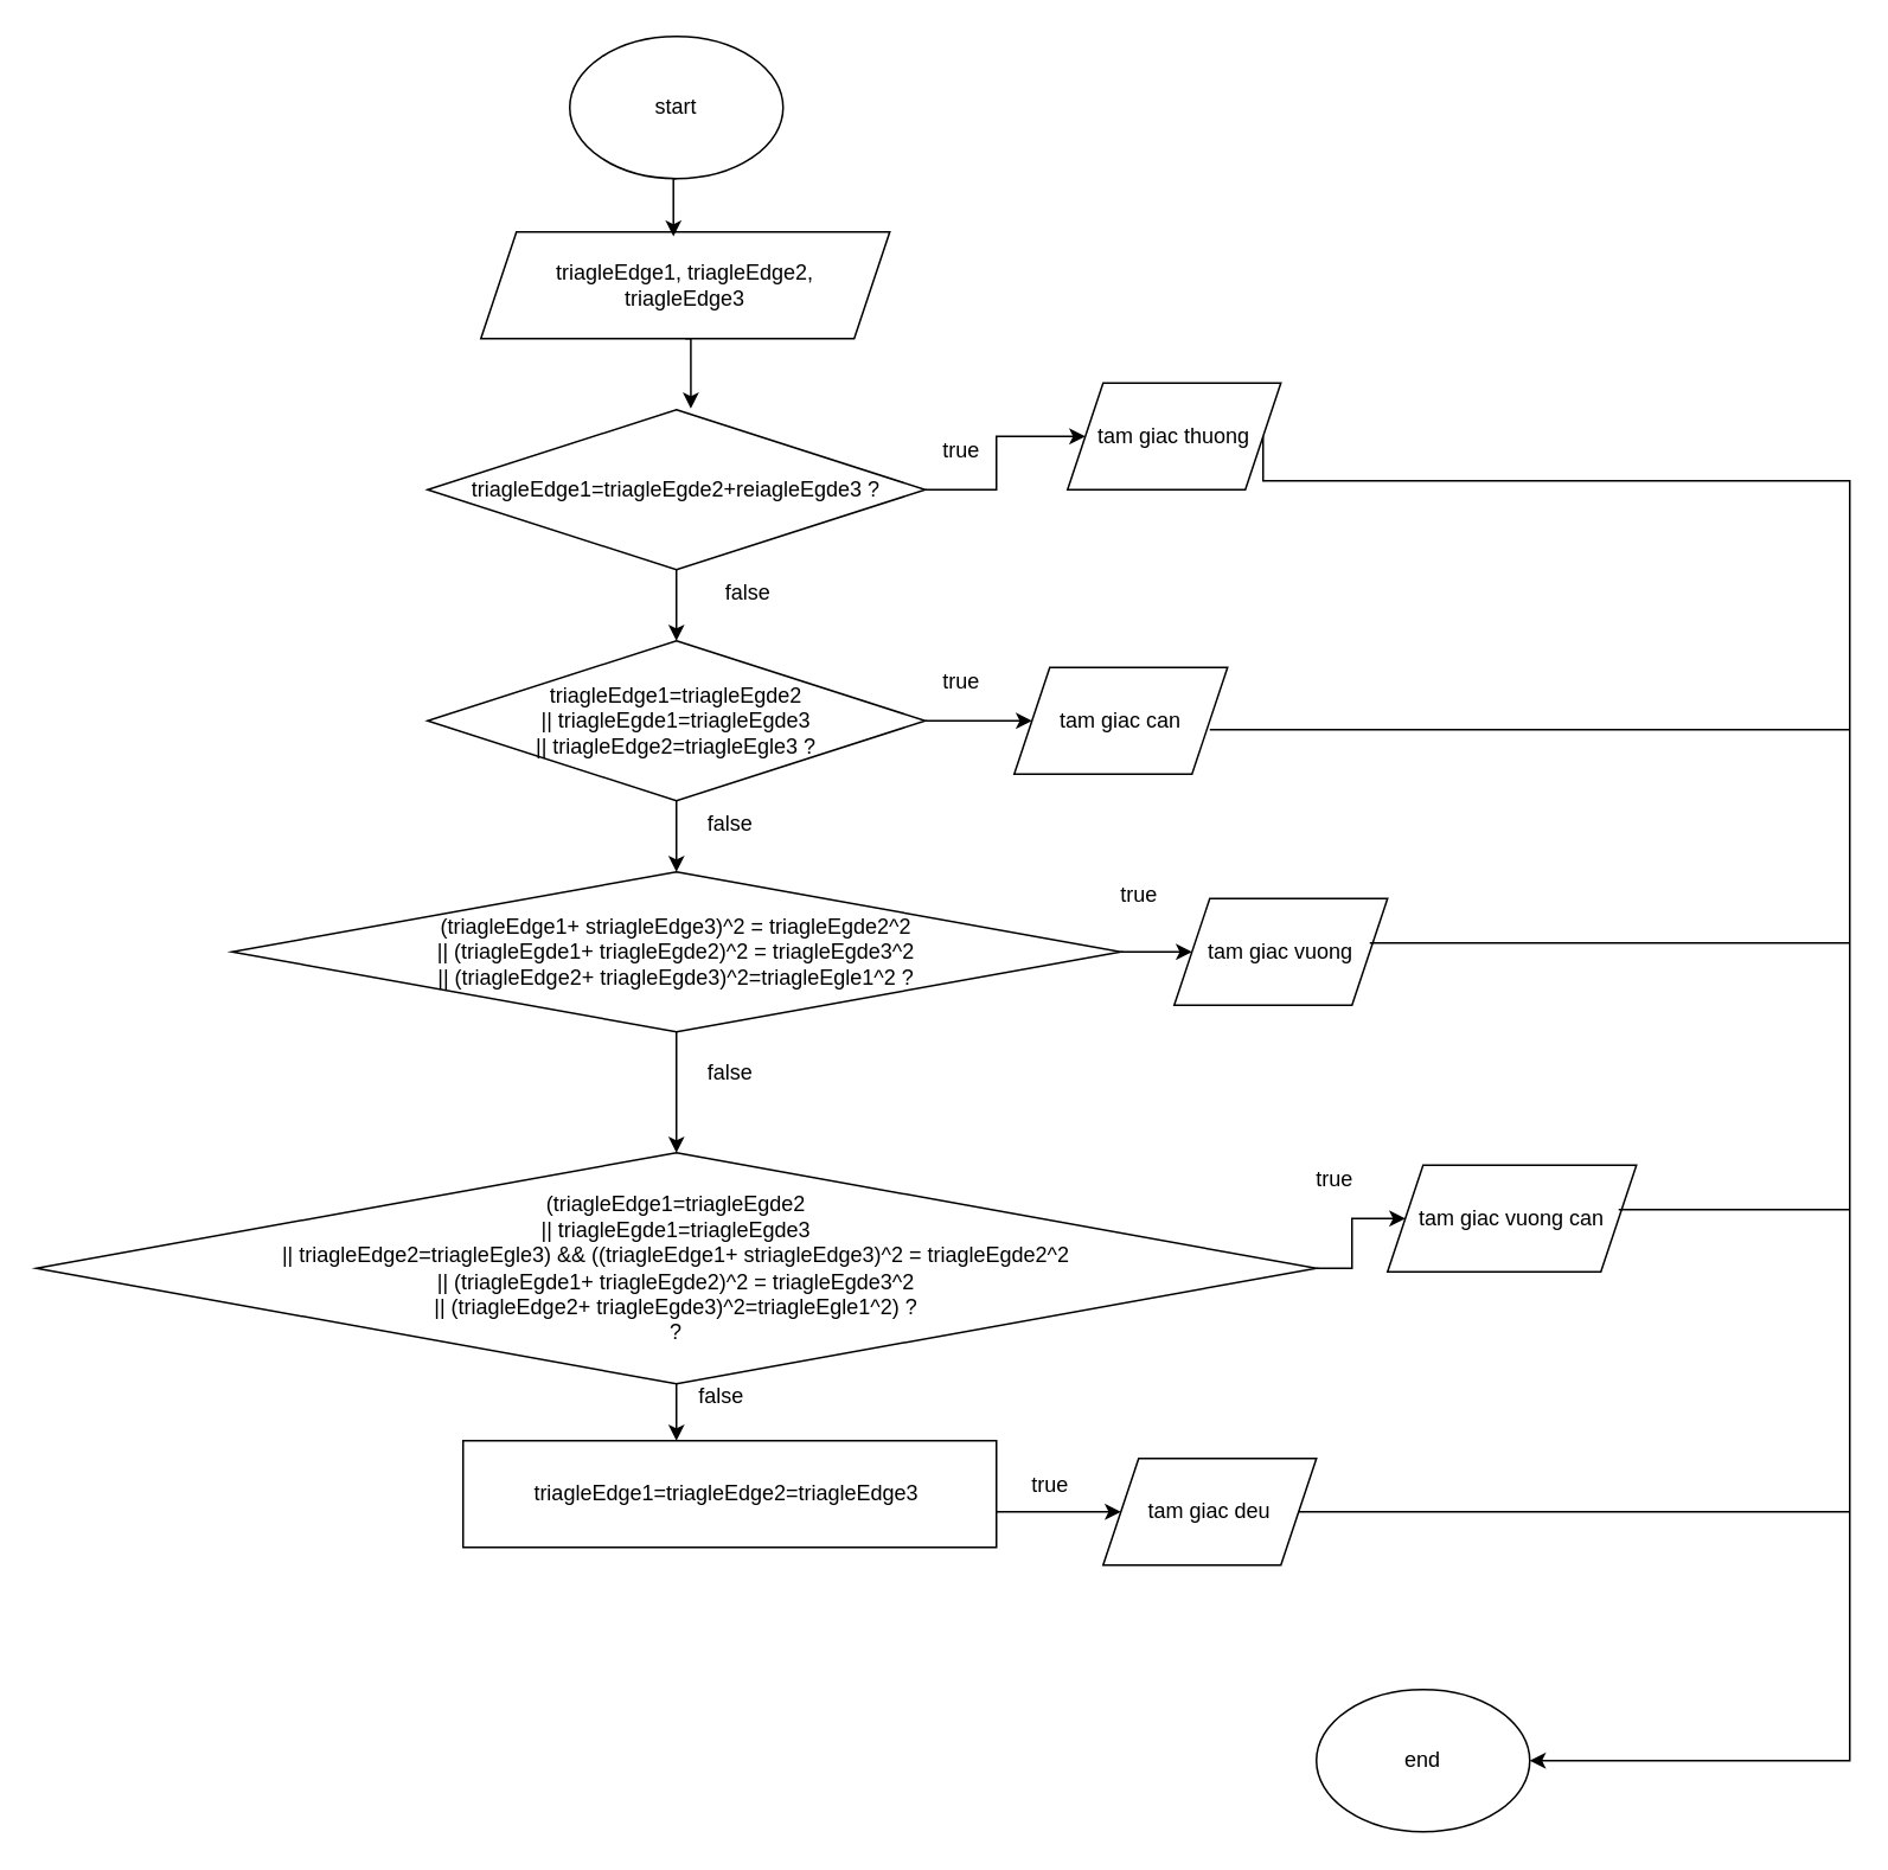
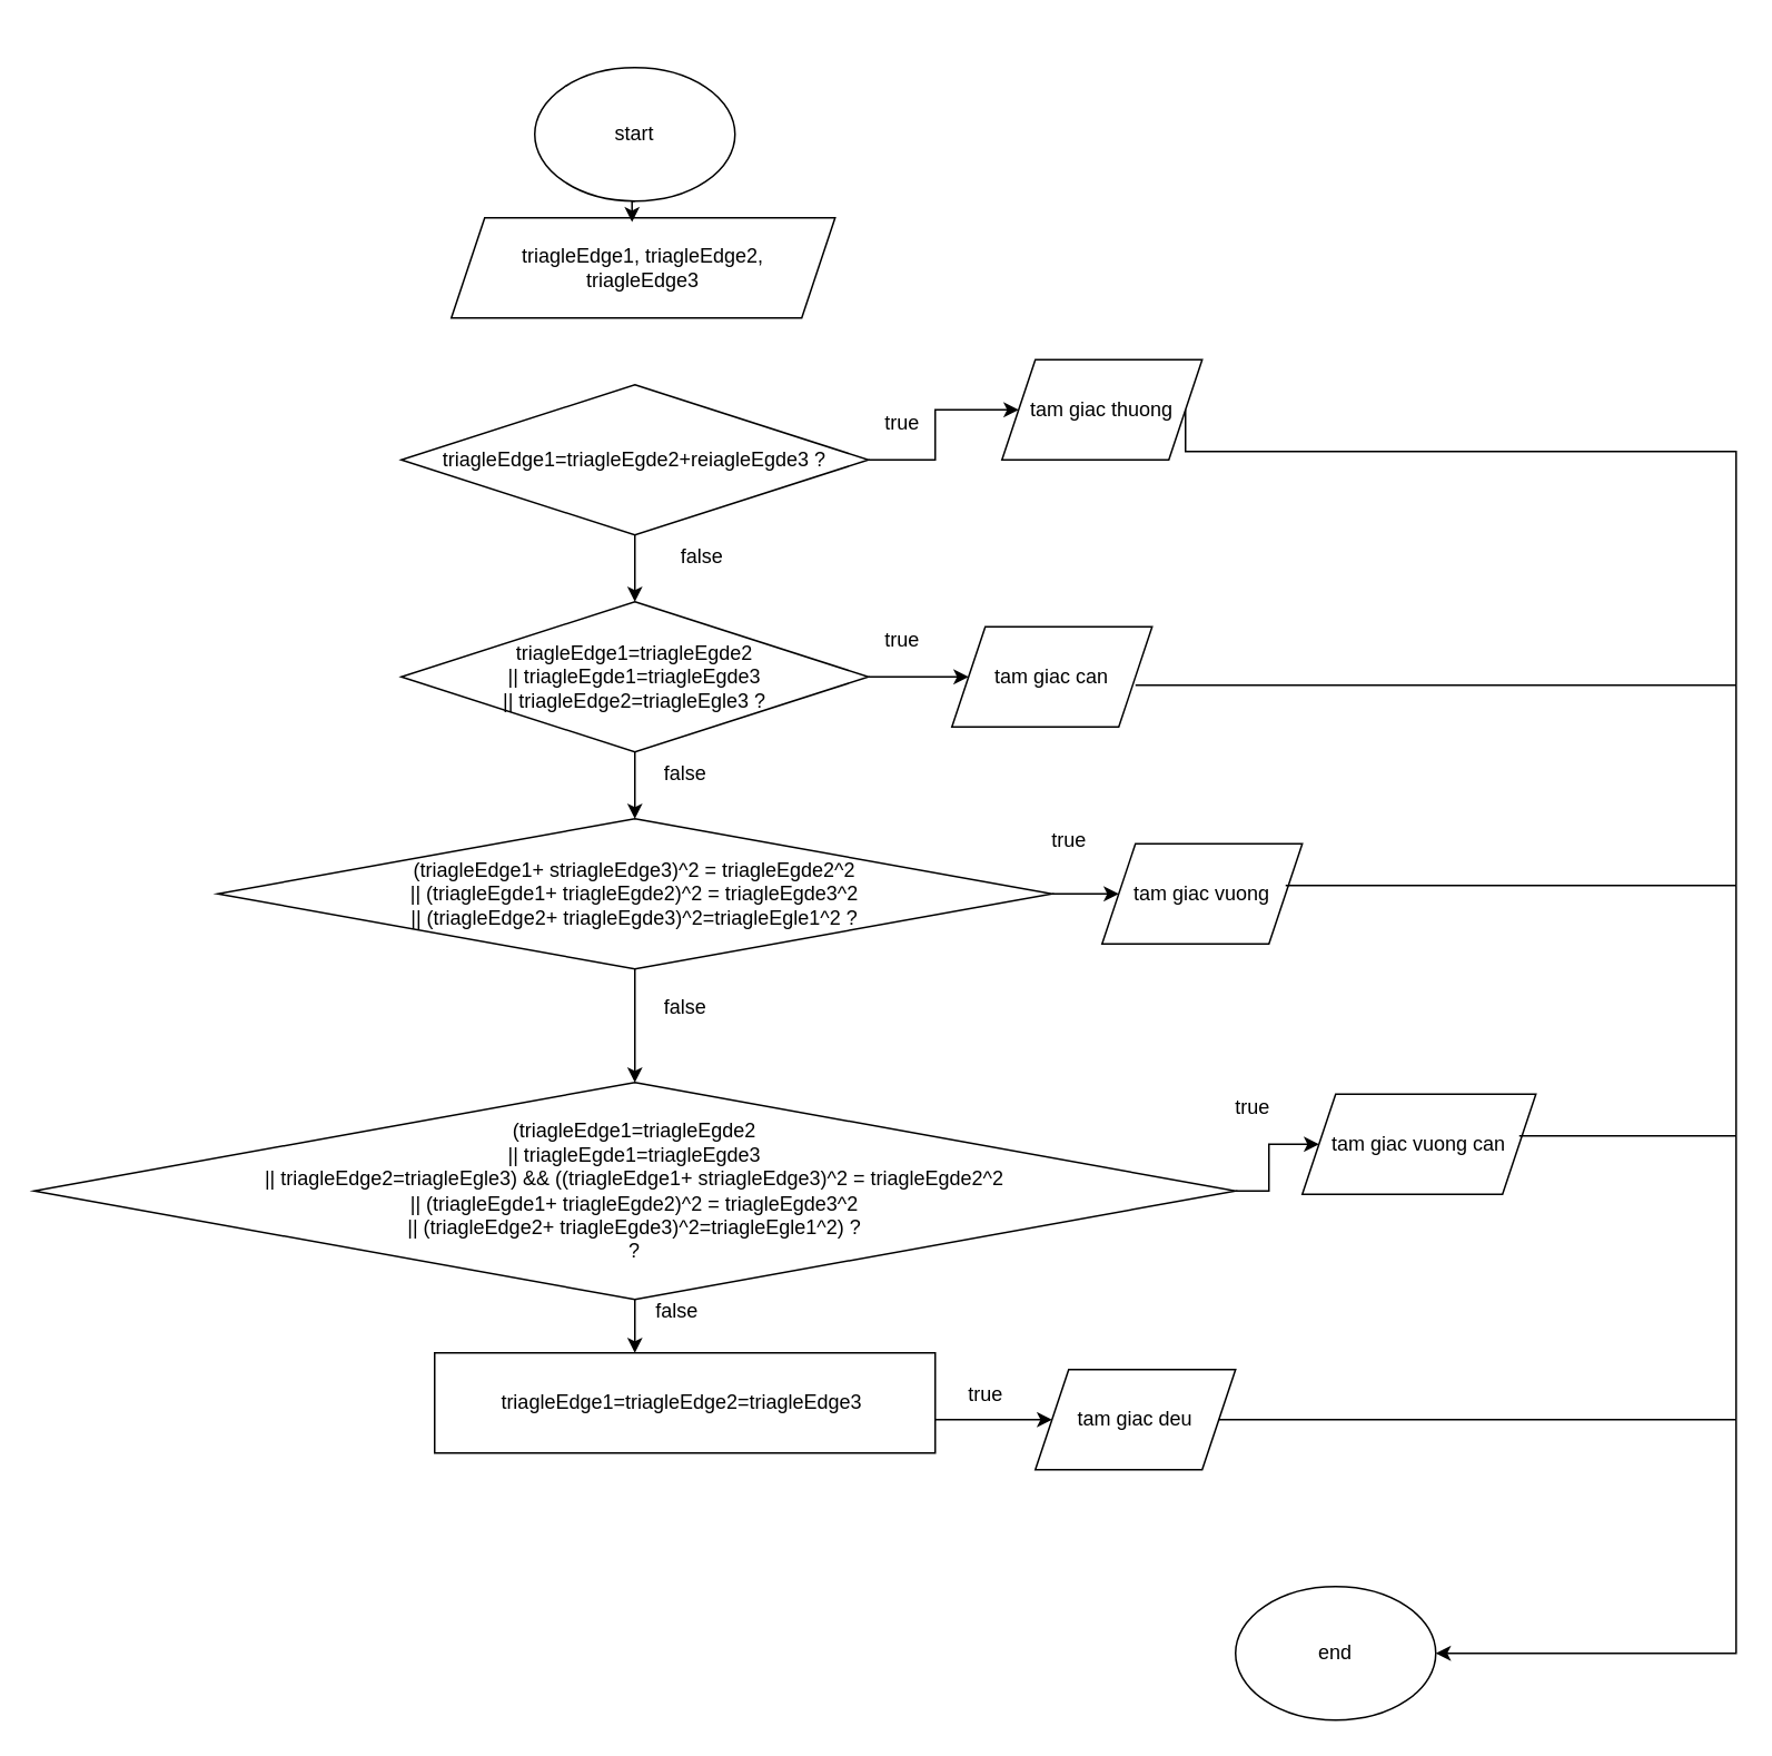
  <mxCell id="0" />
  <mxCell id="1" parent="0" />
- <mxCell id="2" value="start" style="ellipse;whiteSpace=wrap;html=1;" parent="1" vertex="1"><mxGeometry x="320" y="20" width="120" height="80" as="geometry" /></mxCell>
+ <mxCell id="2" value="start" style="ellipse;whiteSpace=wrap;html=1;" parent="1" vertex="1"><mxGeometry x="320" y="40" width="120" height="80" as="geometry" /></mxCell>
  <mxCell id="3" value="triagleEdge1, triagleEdge2,&lt;br&gt;triagleEdge3" style="shape=parallelogram;perimeter=parallelogramPerimeter;whiteSpace=wrap;html=1;fixedSize=1;" parent="1" vertex="1"><mxGeometry x="270" y="130" width="230" height="60" as="geometry" /></mxCell>
  <mxCell id="4" style="edgeStyle=orthogonalEdgeStyle;rounded=0;orthogonalLoop=1;jettySize=auto;html=1;exitX=0.5;exitY=1;exitDx=0;exitDy=0;entryX=0.471;entryY=0.043;entryDx=0;entryDy=0;entryPerimeter=0;" parent="1" source="2" target="3" edge="1"><mxGeometry relative="1" as="geometry" /></mxCell>
  <mxCell id="5" style="edgeStyle=orthogonalEdgeStyle;rounded=0;orthogonalLoop=1;jettySize=auto;html=1;exitX=1;exitY=0.5;exitDx=0;exitDy=0;" parent="1" source="7" target="10" edge="1"><mxGeometry relative="1" as="geometry" /></mxCell>
  <mxCell id="6" style="edgeStyle=orthogonalEdgeStyle;rounded=0;orthogonalLoop=1;jettySize=auto;html=1;exitX=0.5;exitY=1;exitDx=0;exitDy=0;entryX=0.5;entryY=0;entryDx=0;entryDy=0;" parent="1" source="7" target="14" edge="1"><mxGeometry relative="1" as="geometry" /></mxCell>
  <mxCell id="7" value="triagleEdge1=triagleEgde2+reiagleEgde3 ?" style="rhombus;whiteSpace=wrap;html=1;" parent="1" vertex="1"><mxGeometry x="240" y="230" width="280" height="90" as="geometry" /></mxCell>
- <mxCell id="8" style="edgeStyle=orthogonalEdgeStyle;rounded=0;orthogonalLoop=1;jettySize=auto;html=1;exitX=0.5;exitY=1;exitDx=0;exitDy=0;entryX=0.529;entryY=-0.007;entryDx=0;entryDy=0;entryPerimeter=0;" parent="1" source="3" target="7" edge="1"><mxGeometry relative="1" as="geometry" /></mxCell>
  <mxCell id="9" style="edgeStyle=orthogonalEdgeStyle;rounded=0;orthogonalLoop=1;jettySize=auto;html=1;exitX=1;exitY=0.5;exitDx=0;exitDy=0;" parent="1" source="10" edge="1"><mxGeometry relative="1" as="geometry"><mxPoint x="860" y="990" as="targetPoint" /><Array as="points"><mxPoint x="1040" y="270" /></Array></mxGeometry></mxCell>
  <mxCell id="10" value="tam giac thuong" style="shape=parallelogram;perimeter=parallelogramPerimeter;whiteSpace=wrap;html=1;fixedSize=1;" parent="1" vertex="1"><mxGeometry x="600" y="215" width="120" height="60" as="geometry" /></mxCell>
  <mxCell id="11" value="true" style="text;html=1;align=center;verticalAlign=middle;resizable=0;points=[];autosize=1;strokeColor=none;fillColor=none;" parent="1" vertex="1"><mxGeometry x="520" y="238" width="40" height="30" as="geometry" /></mxCell>
  <mxCell id="12" style="edgeStyle=orthogonalEdgeStyle;rounded=0;orthogonalLoop=1;jettySize=auto;html=1;exitX=1;exitY=0.5;exitDx=0;exitDy=0;" parent="1" source="14" edge="1"><mxGeometry relative="1" as="geometry"><mxPoint x="580" y="405" as="targetPoint" /></mxGeometry></mxCell>
  <mxCell id="13" style="edgeStyle=orthogonalEdgeStyle;rounded=0;orthogonalLoop=1;jettySize=auto;html=1;exitX=0.5;exitY=1;exitDx=0;exitDy=0;entryX=0.5;entryY=0;entryDx=0;entryDy=0;" parent="1" source="14" target="18" edge="1"><mxGeometry relative="1" as="geometry" /></mxCell>
  <mxCell id="14" value="triagleEdge1=triagleEgde2&lt;br&gt;|| triagleEgde1=triagleEgde3&lt;br&gt;|| triagleEdge2=triagleEgle3 ?" style="rhombus;whiteSpace=wrap;html=1;" parent="1" vertex="1"><mxGeometry x="240" y="360" width="280" height="90" as="geometry" /></mxCell>
  <mxCell id="15" value="tam giac can" style="shape=parallelogram;perimeter=parallelogramPerimeter;whiteSpace=wrap;html=1;fixedSize=1;" parent="1" vertex="1"><mxGeometry x="570" y="375" width="120" height="60" as="geometry" /></mxCell>
  <mxCell id="16" style="edgeStyle=orthogonalEdgeStyle;rounded=0;orthogonalLoop=1;jettySize=auto;html=1;exitX=1;exitY=0.5;exitDx=0;exitDy=0;entryX=0;entryY=0.5;entryDx=0;entryDy=0;" parent="1" source="18" target="19" edge="1"><mxGeometry relative="1" as="geometry" /></mxCell>
  <mxCell id="17" style="edgeStyle=orthogonalEdgeStyle;rounded=0;orthogonalLoop=1;jettySize=auto;html=1;exitX=0.5;exitY=1;exitDx=0;exitDy=0;entryX=0.5;entryY=0;entryDx=0;entryDy=0;" parent="1" source="18" target="22" edge="1"><mxGeometry relative="1" as="geometry" /></mxCell>
  <mxCell id="18" value="(triagleEdge1+ striagleEdge3)^2 = triagleEgde2^2&lt;br&gt;|| (triagleEgde1+ triagleEgde2)^2 = triagleEgde3^2&lt;br&gt;|| (triagleEdge2+ triagleEgde3)^2=triagleEgle1^2 ?" style="rhombus;whiteSpace=wrap;html=1;" parent="1" vertex="1"><mxGeometry x="130" y="490" width="500" height="90" as="geometry" /></mxCell>
  <mxCell id="19" value="tam giac vuong" style="shape=parallelogram;perimeter=parallelogramPerimeter;whiteSpace=wrap;html=1;fixedSize=1;" parent="1" vertex="1"><mxGeometry x="660" y="505" width="120" height="60" as="geometry" /></mxCell>
  <mxCell id="20" style="edgeStyle=orthogonalEdgeStyle;rounded=0;orthogonalLoop=1;jettySize=auto;html=1;exitX=1;exitY=0.5;exitDx=0;exitDy=0;entryX=0;entryY=0.5;entryDx=0;entryDy=0;" parent="1" source="22" target="23" edge="1"><mxGeometry relative="1" as="geometry" /></mxCell>
  <mxCell id="21" style="edgeStyle=orthogonalEdgeStyle;rounded=0;orthogonalLoop=1;jettySize=auto;html=1;exitX=0.5;exitY=1;exitDx=0;exitDy=0;entryX=0.5;entryY=0;entryDx=0;entryDy=0;" parent="1" source="22" edge="1"><mxGeometry relative="1" as="geometry"><mxPoint x="380" y="810" as="targetPoint" /></mxGeometry></mxCell>
  <mxCell id="22" value="(triagleEdge1=triagleEgde2&lt;br&gt;|| triagleEgde1=triagleEgde3&lt;br&gt;|| triagleEdge2=triagleEgle3) &amp;amp;&amp;amp; ((triagleEdge1+ striagleEdge3)^2 = triagleEgde2^2&lt;br style=&quot;border-color: var(--border-color);&quot;&gt;|| (triagleEgde1+ triagleEgde2)^2 = triagleEgde3^2&lt;br style=&quot;border-color: var(--border-color);&quot;&gt;|| (triagleEdge2+ triagleEgde3)^2=triagleEgle1^2) ?&lt;br&gt;?" style="rhombus;whiteSpace=wrap;html=1;" parent="1" vertex="1"><mxGeometry x="20" y="648" width="720" height="130" as="geometry" /></mxCell>
  <mxCell id="23" value="tam giac vuong can" style="shape=parallelogram;perimeter=parallelogramPerimeter;whiteSpace=wrap;html=1;fixedSize=1;" parent="1" vertex="1"><mxGeometry x="780" y="655" width="140" height="60" as="geometry" /></mxCell>
  <mxCell id="24" value="false" style="text;html=1;align=center;verticalAlign=middle;resizable=0;points=[];autosize=1;strokeColor=none;fillColor=none;" parent="1" vertex="1"><mxGeometry x="395" y="318" width="50" height="30" as="geometry" /></mxCell>
  <mxCell id="25" value="true" style="text;html=1;align=center;verticalAlign=middle;resizable=0;points=[];autosize=1;strokeColor=none;fillColor=none;" parent="1" vertex="1"><mxGeometry x="520" y="368" width="40" height="30" as="geometry" /></mxCell>
  <mxCell id="26" value="false" style="text;html=1;align=center;verticalAlign=middle;resizable=0;points=[];autosize=1;strokeColor=none;fillColor=none;" parent="1" vertex="1"><mxGeometry x="385" y="448" width="50" height="30" as="geometry" /></mxCell>
  <mxCell id="27" value="true" style="text;html=1;align=center;verticalAlign=middle;resizable=0;points=[];autosize=1;strokeColor=none;fillColor=none;" parent="1" vertex="1"><mxGeometry x="620" y="488" width="40" height="30" as="geometry" /></mxCell>
  <mxCell id="28" value="false" style="text;html=1;align=center;verticalAlign=middle;resizable=0;points=[];autosize=1;strokeColor=none;fillColor=none;" parent="1" vertex="1"><mxGeometry x="385" y="588" width="50" height="30" as="geometry" /></mxCell>
  <mxCell id="29" value="true" style="text;html=1;align=center;verticalAlign=middle;resizable=0;points=[];autosize=1;strokeColor=none;fillColor=none;" parent="1" vertex="1"><mxGeometry x="730" y="648" width="40" height="30" as="geometry" /></mxCell>
  <mxCell id="30" style="edgeStyle=orthogonalEdgeStyle;rounded=0;orthogonalLoop=1;jettySize=auto;html=1;exitX=1;exitY=0.5;exitDx=0;exitDy=0;" parent="1" edge="1"><mxGeometry relative="1" as="geometry"><mxPoint x="630" y="850" as="targetPoint" /><mxPoint x="557.5" y="850" as="sourcePoint" /></mxGeometry></mxCell>
  <mxCell id="31" value="tam giac deu" style="shape=parallelogram;perimeter=parallelogramPerimeter;whiteSpace=wrap;html=1;fixedSize=1;" parent="1" vertex="1"><mxGeometry x="620" y="820" width="120" height="60" as="geometry" /></mxCell>
  <mxCell id="32" value="true" style="text;html=1;align=center;verticalAlign=middle;resizable=0;points=[];autosize=1;strokeColor=none;fillColor=none;" parent="1" vertex="1"><mxGeometry x="570" y="820" width="40" height="30" as="geometry" /></mxCell>
  <mxCell id="33" value="false" style="text;html=1;align=center;verticalAlign=middle;resizable=0;points=[];autosize=1;strokeColor=none;fillColor=none;" parent="1" vertex="1"><mxGeometry x="380" y="770" width="50" height="30" as="geometry" /></mxCell>
  <mxCell id="34" value="end" style="ellipse;whiteSpace=wrap;html=1;" parent="1" vertex="1"><mxGeometry x="740" y="950" width="120" height="80" as="geometry" /></mxCell>
  <mxCell id="35" value="" style="endArrow=none;html=1;rounded=0;" parent="1" edge="1"><mxGeometry width="50" height="50" relative="1" as="geometry"><mxPoint x="1040" y="410" as="sourcePoint" /><mxPoint x="680" y="410" as="targetPoint" /></mxGeometry></mxCell>
  <mxCell id="36" value="" style="endArrow=none;html=1;rounded=0;" parent="1" edge="1"><mxGeometry width="50" height="50" relative="1" as="geometry"><mxPoint x="1040" y="530" as="sourcePoint" /><mxPoint x="770" y="530" as="targetPoint" /></mxGeometry></mxCell>
  <mxCell id="37" value="" style="endArrow=none;html=1;rounded=0;" parent="1" edge="1"><mxGeometry width="50" height="50" relative="1" as="geometry"><mxPoint x="1040" y="680" as="sourcePoint" /><mxPoint x="910" y="680" as="targetPoint" /></mxGeometry></mxCell>
  <mxCell id="38" value="" style="endArrow=none;html=1;rounded=0;" parent="1" edge="1"><mxGeometry width="50" height="50" relative="1" as="geometry"><mxPoint x="1040" y="850" as="sourcePoint" /><mxPoint x="730" y="850" as="targetPoint" /></mxGeometry></mxCell>
  <mxCell id="39" value="triagleEdge1=triagleEdge2=triagleEdge3&amp;nbsp;" style="rounded=0;whiteSpace=wrap;html=1;" vertex="1" parent="1"><mxGeometry x="260" y="810" width="300" height="60" as="geometry" /></mxCell>
